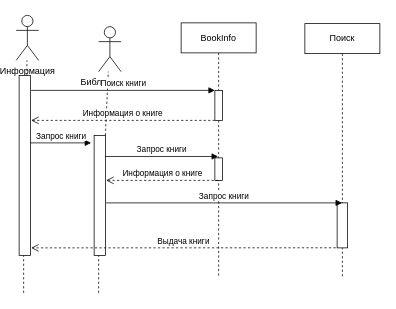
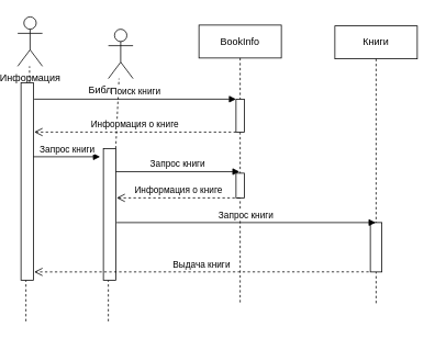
  <mxCell id="0" />
  <mxCell id="1" parent="0" />
  <mxCell id="2" value="Информация" style="shape=umlActor;verticalLabelPosition=bottom;verticalAlign=top;html=1;" vertex="1" parent="1"><mxGeometry x="20" y="20" width="30" height="60" as="geometry" /></mxCell>
  <mxCell id="3" value="" style="endArrow=none;dashed=1;html=1;rounded=0;" edge="1" parent="1" source="5" target="2"><mxGeometry width="50" height="50" relative="1" as="geometry"><mxPoint x="30" y="390" as="sourcePoint" /><mxPoint x="30" y="110" as="targetPoint" /></mxGeometry></mxCell>
  <mxCell id="4" value="" style="endArrow=none;dashed=1;html=1;rounded=0;" edge="1" parent="1" target="5"><mxGeometry width="50" height="50" relative="1" as="geometry"><mxPoint x="30" y="390" as="sourcePoint" /><mxPoint x="35" y="80" as="targetPoint" /></mxGeometry></mxCell>
  <mxCell id="5" value="" style="html=1;points=[[0,0,0,0,5],[0,1,0,0,-5],[1,0,0,0,5],[1,1,0,0,-5]];perimeter=orthogonalPerimeter;outlineConnect=0;targetShapes=umlLifeline;portConstraint=eastwest;newEdgeStyle={&quot;curved&quot;:0,&quot;rounded&quot;:0};" vertex="1" parent="1"><mxGeometry x="24" y="100" width="15" height="240" as="geometry" /></mxCell>
  <mxCell id="6" value="Библиотекарь" style="shape=umlActor;verticalLabelPosition=bottom;verticalAlign=top;html=1;" vertex="1" parent="1"><mxGeometry x="130" y="35" width="30" height="60" as="geometry" /></mxCell>
  <mxCell id="7" value="" style="endArrow=none;dashed=1;html=1;rounded=0;" edge="1" parent="1" source="9" target="6"><mxGeometry width="50" height="50" relative="1" as="geometry"><mxPoint x="130" y="390" as="sourcePoint" /><mxPoint x="130" y="110" as="targetPoint" /></mxGeometry></mxCell>
  <mxCell id="8" value="" style="endArrow=none;dashed=1;html=1;rounded=0;" edge="1" parent="1" target="9"><mxGeometry width="50" height="50" relative="1" as="geometry"><mxPoint x="130" y="390" as="sourcePoint" /><mxPoint x="135" y="80" as="targetPoint" /></mxGeometry></mxCell>
  <mxCell id="9" value="" style="html=1;points=[[0,0,0,0,5],[0,1,0,0,-5],[1,0,0,0,5],[1,1,0,0,-5]];perimeter=orthogonalPerimeter;outlineConnect=0;targetShapes=umlLifeline;portConstraint=eastwest;newEdgeStyle={&quot;curved&quot;:0,&quot;rounded&quot;:0};" vertex="1" parent="1"><mxGeometry x="124" y="180" width="15" height="160" as="geometry" /></mxCell>
  <mxCell id="10" value="BookInfo" style="shape=umlLifeline;perimeter=lifelinePerimeter;whiteSpace=wrap;html=1;container=0;dropTarget=0;collapsible=0;recursiveResize=0;outlineConnect=0;portConstraint=eastwest;newEdgeStyle={&quot;edgeStyle&quot;:&quot;elbowEdgeStyle&quot;,&quot;elbow&quot;:&quot;vertical&quot;,&quot;curved&quot;:0,&quot;rounded&quot;:0};" vertex="1" parent="1"><mxGeometry x="240" y="30" width="100" height="340" as="geometry" /></mxCell>
  <mxCell id="11" value="" style="html=1;points=[];perimeter=orthogonalPerimeter;outlineConnect=0;targetShapes=umlLifeline;portConstraint=eastwest;newEdgeStyle={&quot;edgeStyle&quot;:&quot;elbowEdgeStyle&quot;,&quot;elbow&quot;:&quot;vertical&quot;,&quot;curved&quot;:0,&quot;rounded&quot;:0};" vertex="1" parent="10"><mxGeometry x="45" y="90" width="10" height="40" as="geometry" /></mxCell>
  <mxCell id="12" value="" style="html=1;points=[[0,0,0,0,5],[0,1,0,0,-5],[1,0,0,0,5],[1,1,0,0,-5]];perimeter=orthogonalPerimeter;outlineConnect=0;targetShapes=umlLifeline;portConstraint=eastwest;newEdgeStyle={&quot;curved&quot;:0,&quot;rounded&quot;:0};" vertex="1" parent="10"><mxGeometry x="45" y="180" width="10" height="30" as="geometry" /></mxCell>
- <mxCell id="13" value="Поиск" style="shape=umlLifeline;perimeter=lifelinePerimeter;whiteSpace=wrap;html=1;container=1;dropTarget=0;collapsible=0;recursiveResize=0;outlineConnect=0;portConstraint=eastwest;newEdgeStyle={&quot;curved&quot;:0,&quot;rounded&quot;:0};" vertex="1" parent="1"><mxGeometry x="405" y="31" width="100" height="340" as="geometry" /></mxCell>
+ <mxCell id="13" value="Книги" style="shape=umlLifeline;perimeter=lifelinePerimeter;whiteSpace=wrap;html=1;container=1;dropTarget=0;collapsible=0;recursiveResize=0;outlineConnect=0;portConstraint=eastwest;newEdgeStyle={&quot;curved&quot;:0,&quot;rounded&quot;:0};" vertex="1" parent="1"><mxGeometry x="405" y="31" width="100" height="340" as="geometry" /></mxCell>
  <mxCell id="14" value="" style="html=1;points=[[0,0,0,0,5],[0,1,0,0,-5],[1,0,0,0,5],[1,1,0,0,-5]];perimeter=orthogonalPerimeter;outlineConnect=0;targetShapes=umlLifeline;portConstraint=eastwest;newEdgeStyle={&quot;curved&quot;:0,&quot;rounded&quot;:0};" vertex="1" parent="13"><mxGeometry x="43" y="239" width="14" height="60" as="geometry" /></mxCell>
  <mxCell id="15" value="Поиск книги" style="html=1;verticalAlign=bottom;endArrow=block;curved=0;rounded=0;" edge="1" parent="1" target="11"><mxGeometry width="80" relative="1" as="geometry"><mxPoint x="40" y="120" as="sourcePoint" /><mxPoint x="260" y="120" as="targetPoint" /></mxGeometry></mxCell>
  <mxCell id="16" value="Информация о книге" style="html=1;verticalAlign=bottom;endArrow=open;dashed=1;endSize=8;curved=0;rounded=0;" edge="1" parent="1" source="11"><mxGeometry relative="1" as="geometry"><mxPoint x="260" y="160" as="sourcePoint" /><mxPoint x="40" y="160" as="targetPoint" /></mxGeometry></mxCell>
  <mxCell id="17" value="Запрос книги" style="html=1;verticalAlign=bottom;endArrow=block;curved=0;rounded=0;" edge="1" parent="1" source="5"><mxGeometry width="80" relative="1" as="geometry"><mxPoint x="50" y="190" as="sourcePoint" /><mxPoint x="120" y="190" as="targetPoint" /></mxGeometry></mxCell>
  <mxCell id="18" value="Запрос книги" style="html=1;verticalAlign=bottom;endArrow=block;curved=0;rounded=0;entryX=0.492;entryY=0.524;entryDx=0;entryDy=0;entryPerimeter=0;" edge="1" parent="1" source="9" target="10"><mxGeometry width="80" relative="1" as="geometry"><mxPoint x="150" y="210" as="sourcePoint" /><mxPoint x="240" y="210" as="targetPoint" /></mxGeometry></mxCell>
  <mxCell id="19" value="Информация о книге" style="html=1;verticalAlign=bottom;endArrow=open;dashed=1;endSize=8;curved=0;rounded=0;" edge="1" parent="1" source="10"><mxGeometry relative="1" as="geometry"><mxPoint x="220" y="240" as="sourcePoint" /><mxPoint x="140" y="240" as="targetPoint" /></mxGeometry></mxCell>
  <mxCell id="20" value="Запрос книги" style="html=1;verticalAlign=bottom;endArrow=block;curved=0;rounded=0;" edge="1" parent="1" target="13"><mxGeometry width="80" relative="1" as="geometry"><mxPoint x="140" y="270" as="sourcePoint" /><mxPoint x="340" y="280" as="targetPoint" /></mxGeometry></mxCell>
  <mxCell id="21" value="Выдача книги" style="html=1;verticalAlign=bottom;endArrow=open;dashed=1;endSize=8;curved=0;rounded=0;exitX=-0.138;exitY=0.998;exitDx=0;exitDy=0;exitPerimeter=0;" edge="1" parent="1" source="14"><mxGeometry x="-0.001" relative="1" as="geometry"><mxPoint x="250" y="320" as="sourcePoint" /><mxPoint x="40" y="330" as="targetPoint" /><mxPoint as="offset" /></mxGeometry></mxCell>
